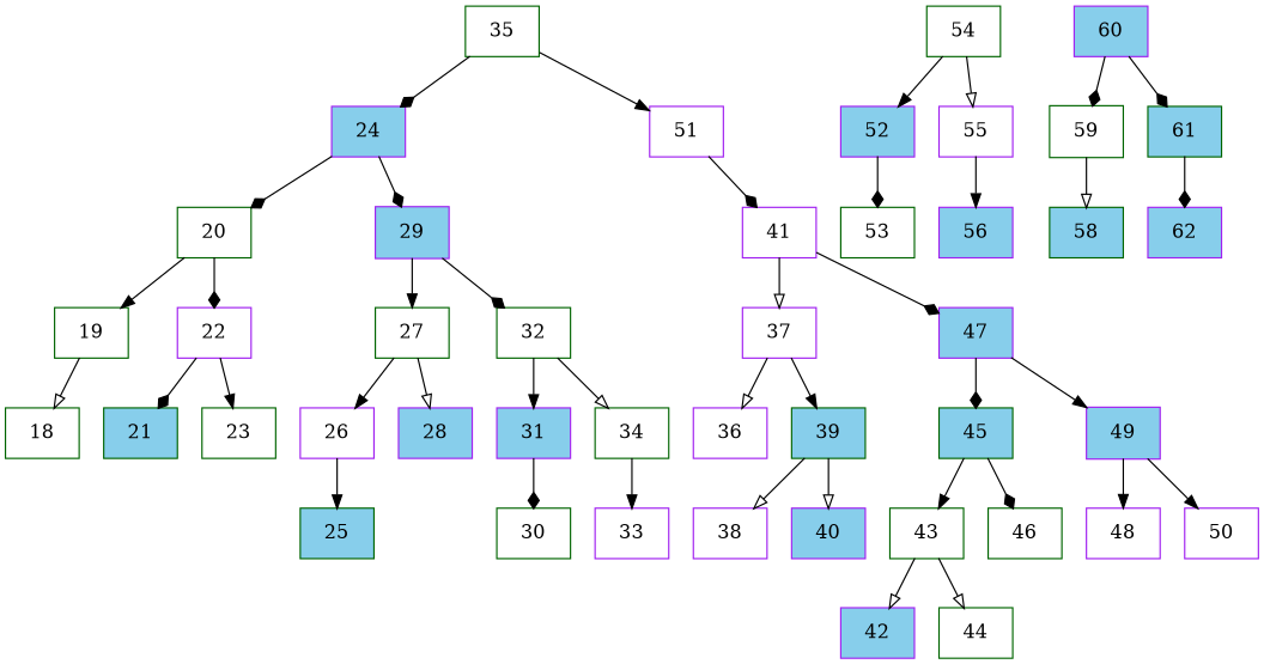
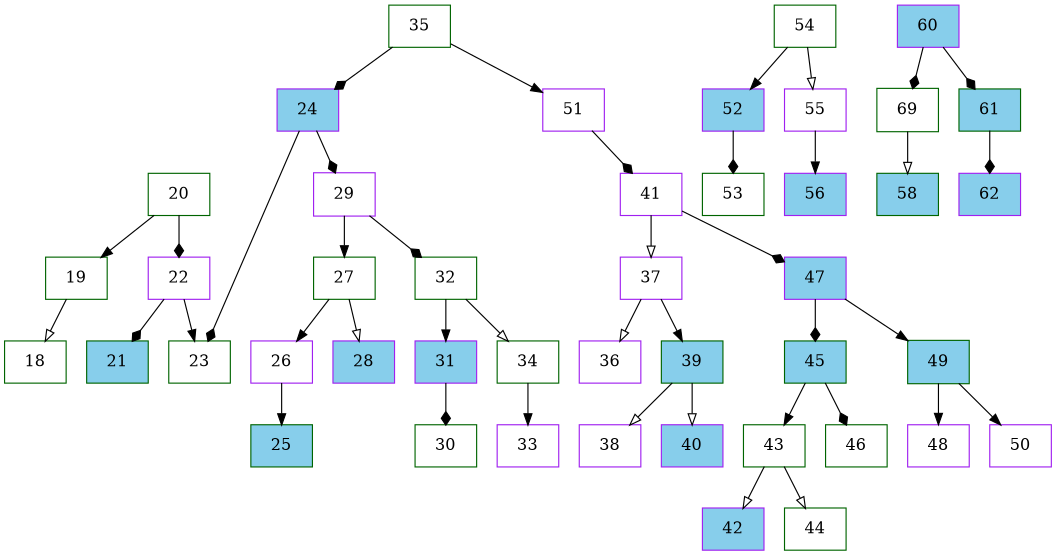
  digraph {
    concentrate=true
    rankdir=UD
    node [color=purple fillcolor=white shape=record style=filled]
    edge [arrowhead=diamond]
    n1 [color=darkgreen label=35]
    n2 [fillcolor=skyblue label=24]
    n3 [label=51]
    n4 [color=darkgreen label=20]
-   n5 [fillcolor=skyblue label=29]
+   n5 [label=29]
    n6 [label=41]
    n7 [color=darkgreen label=19]
    n8 [label=22]
    n9 [color=darkgreen label=27]
    n10 [color=darkgreen label=32]
    n11 [color=darkgreen label=18]
    n12 [color=darkgreen fillcolor=skyblue label=21]
    n13 [color=darkgreen label=23]
    n14 [label=26]
    n15 [fillcolor=skyblue label=28]
    n16 [fillcolor=skyblue label=31]
    n17 [color=darkgreen label=34]
    n18 [color=darkgreen fillcolor=skyblue label=25]
    n19 [color=darkgreen label=30]
    n20 [label=33]
    n21 [label=37]
    n22 [fillcolor=skyblue label=47]
    n23 [label=36]
    n24 [color=darkgreen fillcolor=skyblue label=39]
    n25 [color=darkgreen fillcolor=skyblue label=45]
-   n26 [fillcolor=skyblue label=49]
+   n26 [color=darkgreen fillcolor=skyblue label=49]
    n27 [label=38]
    n28 [fillcolor=skyblue label=40]
    n29 [color=darkgreen label=43]
    n30 [color=darkgreen label=46]
    n31 [label=48]
    n32 [label=50]
    n33 [fillcolor=skyblue label=42]
    n34 [color=darkgreen label=44]
    n35 [color=darkgreen label=54]
    n36 [fillcolor=skyblue label=52]
    n37 [label=55]
    n38 [fillcolor=skyblue label=60]
-   n39 [color=darkgreen label=59]
+   n39 [color=darkgreen label=69]
    n40 [color=darkgreen fillcolor=skyblue label=61]
    n41 [color=darkgreen label=53]
    n42 [fillcolor=skyblue label=56]
    n43 [color=darkgreen fillcolor=skyblue label=58]
    n44 [fillcolor=skyblue label=62]
    n1 -> n2
    n1 -> n3 [arrowhead=normal]
-   n2 -> n4
+   n2 -> n13
    n2 -> n5
    n3 -> n6
    n4 -> n7 [arrowhead=normal]
    n4 -> n8
    n5 -> n9 [arrowhead=normal]
    n5 -> n10
    n6 -> n21 [arrowhead=onormal]
    n6 -> n22
    n7 -> n11 [arrowhead=onormal]
    n8 -> n12
    n8 -> n13 [arrowhead=normal]
    n9 -> n14 [arrowhead=normal]
    n9 -> n15 [arrowhead=onormal]
    n10 -> n16 [arrowhead=normal]
    n10 -> n17 [arrowhead=onormal]
    n14 -> n18 [arrowhead=normal]
    n16 -> n19
    n17 -> n20 [arrowhead=normal]
    n21 -> n23 [arrowhead=onormal]
    n21 -> n24 [arrowhead=normal]
    n22 -> n25
    n22 -> n26 [arrowhead=normal]
    n24 -> n27 [arrowhead=onormal]
    n24 -> n28 [arrowhead=onormal]
    n25 -> n29 [arrowhead=normal]
    n25 -> n30
    n26 -> n31 [arrowhead=normal]
    n26 -> n32 [arrowhead=normal]
    n29 -> n33 [arrowhead=onormal]
    n29 -> n34 [arrowhead=onormal]
    n35 -> n36 [arrowhead=normal]
    n35 -> n37 [arrowhead=onormal]
    n36 -> n41
    n37 -> n42 [arrowhead=normal]
    n38 -> n39
    n38 -> n40
    n39 -> n43 [arrowhead=onormal]
    n40 -> n44
  }
